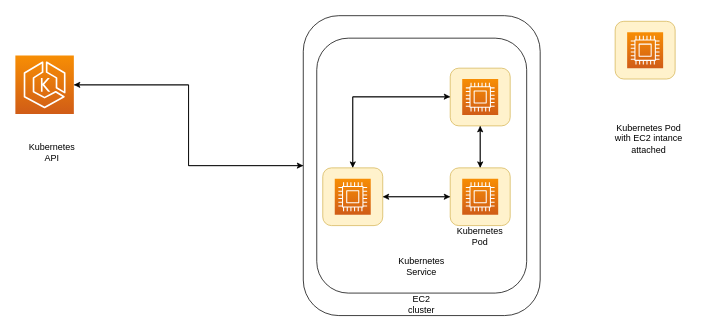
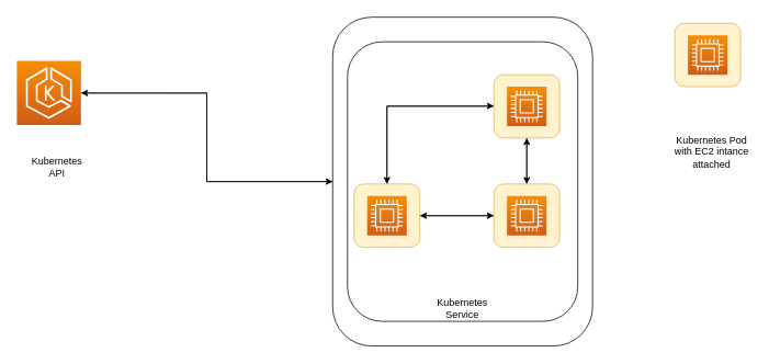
  <mxCell id="0" />
  <mxCell id="1" parent="0" />
  <mxCell id="2" style="edgeStyle=orthogonalEdgeStyle;rounded=0;orthogonalLoop=1;jettySize=auto;html=1;entryX=0;entryY=0.5;entryDx=0;entryDy=0;labelBackgroundColor=default;fontColor=default;strokeColor=default;" edge="1" parent="1" source="3" target="5"><mxGeometry relative="1" as="geometry" /></mxCell>
  <mxCell id="3" value="" style="sketch=0;points=[[0,0,0],[0.25,0,0],[0.5,0,0],[0.75,0,0],[1,0,0],[0,1,0],[0.25,1,0],[0.5,1,0],[0.75,1,0],[1,1,0],[0,0.25,0],[0,0.5,0],[0,0.75,0],[1,0.25,0],[1,0.5,0],[1,0.75,0]];outlineConnect=0;fontColor=#232F3E;gradientColor=#F78E04;gradientDirection=north;fillColor=#D05C17;strokeColor=#ffffff;dashed=0;verticalLabelPosition=bottom;verticalAlign=top;align=center;html=1;fontSize=12;fontStyle=0;aspect=fixed;shape=mxgraph.aws4.resourceIcon;resIcon=mxgraph.aws4.eks;" vertex="1" parent="1"><mxGeometry x="20" y="73.25" width="78" height="78" as="geometry" /></mxCell>
  <mxCell id="4" style="edgeStyle=orthogonalEdgeStyle;rounded=0;orthogonalLoop=1;jettySize=auto;html=1;entryX=1;entryY=0.5;entryDx=0;entryDy=0;entryPerimeter=0;labelBackgroundColor=default;fontColor=default;strokeColor=default;" edge="1" parent="1" source="5" target="3"><mxGeometry relative="1" as="geometry" /></mxCell>
  <mxCell id="5" value="" style="rounded=1;whiteSpace=wrap;html=1;fillColor=default;strokeColor=default;fontColor=default;" vertex="1" parent="1"><mxGeometry x="404" y="20" width="316" height="400" as="geometry" /></mxCell>
  <mxCell id="6" style="edgeStyle=orthogonalEdgeStyle;rounded=0;orthogonalLoop=1;jettySize=auto;html=1;entryX=0.5;entryY=0;entryDx=0;entryDy=0;labelBackgroundColor=default;fontColor=default;strokeColor=default;" edge="1" parent="1" source="8" target="12"><mxGeometry relative="1" as="geometry" /></mxCell>
  <mxCell id="7" style="edgeStyle=orthogonalEdgeStyle;rounded=0;orthogonalLoop=1;jettySize=auto;html=1;labelBackgroundColor=default;fontColor=default;strokeColor=default;" edge="1" parent="1" source="8" target="16"><mxGeometry relative="1" as="geometry" /></mxCell>
  <mxCell id="8" value="" style="rounded=1;whiteSpace=wrap;html=1;strokeColor=#d6b656;fillColor=#fff2cc;fontColor=default;" vertex="1" parent="1"><mxGeometry x="600" y="90" width="80" height="77" as="geometry" /></mxCell>
  <mxCell id="9" value="" style="sketch=0;points=[[0,0,0],[0.25,0,0],[0.5,0,0],[0.75,0,0],[1,0,0],[0,1,0],[0.25,1,0],[0.5,1,0],[0.75,1,0],[1,1,0],[0,0.25,0],[0,0.5,0],[0,0.75,0],[1,0.25,0],[1,0.5,0],[1,0.75,0]];outlineConnect=0;fontColor=default;gradientColor=#F78E04;gradientDirection=north;fillColor=#D05C17;strokeColor=#ffffff;dashed=0;verticalLabelPosition=bottom;verticalAlign=top;align=center;html=1;fontSize=12;fontStyle=0;aspect=fixed;shape=mxgraph.aws4.resourceIcon;resIcon=mxgraph.aws4.compute;" vertex="1" parent="1"><mxGeometry x="616" y="104.5" width="48" height="48" as="geometry" /></mxCell>
  <mxCell id="10" style="edgeStyle=orthogonalEdgeStyle;rounded=0;orthogonalLoop=1;jettySize=auto;html=1;labelBackgroundColor=default;fontColor=default;strokeColor=default;" edge="1" parent="1" source="12" target="16"><mxGeometry relative="1" as="geometry" /></mxCell>
  <mxCell id="11" style="edgeStyle=orthogonalEdgeStyle;rounded=0;orthogonalLoop=1;jettySize=auto;html=1;labelBackgroundColor=default;fontColor=default;strokeColor=default;" edge="1" parent="1" source="12" target="8"><mxGeometry relative="1" as="geometry" /></mxCell>
  <mxCell id="12" value="" style="rounded=1;whiteSpace=wrap;html=1;strokeColor=#d6b656;fillColor=#fff2cc;fontColor=default;" vertex="1" parent="1"><mxGeometry x="600" y="223" width="80" height="77" as="geometry" /></mxCell>
  <mxCell id="13" value="" style="sketch=0;points=[[0,0,0],[0.25,0,0],[0.5,0,0],[0.75,0,0],[1,0,0],[0,1,0],[0.25,1,0],[0.5,1,0],[0.75,1,0],[1,1,0],[0,0.25,0],[0,0.5,0],[0,0.75,0],[1,0.25,0],[1,0.5,0],[1,0.75,0]];outlineConnect=0;fontColor=default;gradientColor=#F78E04;gradientDirection=north;fillColor=#D05C17;strokeColor=#ffffff;dashed=0;verticalLabelPosition=bottom;verticalAlign=top;align=center;html=1;fontSize=12;fontStyle=0;aspect=fixed;shape=mxgraph.aws4.resourceIcon;resIcon=mxgraph.aws4.compute;" vertex="1" parent="1"><mxGeometry x="616" y="237.5" width="48" height="48" as="geometry" /></mxCell>
  <mxCell id="14" style="edgeStyle=orthogonalEdgeStyle;rounded=0;orthogonalLoop=1;jettySize=auto;html=1;labelBackgroundColor=default;fontColor=default;strokeColor=default;" edge="1" parent="1" source="16" target="12"><mxGeometry relative="1" as="geometry" /></mxCell>
  <mxCell id="15" style="edgeStyle=orthogonalEdgeStyle;rounded=0;orthogonalLoop=1;jettySize=auto;html=1;labelBackgroundColor=default;fontColor=default;strokeColor=default;" edge="1" parent="1" source="16"><mxGeometry relative="1" as="geometry"><mxPoint x="600" y="128" as="targetPoint" /><Array as="points"><mxPoint x="470" y="128" /><mxPoint x="600" y="128" /></Array></mxGeometry></mxCell>
  <mxCell id="16" value="" style="rounded=1;whiteSpace=wrap;html=1;strokeColor=#d6b656;fillColor=#fff2cc;fontColor=default;" vertex="1" parent="1"><mxGeometry x="430" y="223" width="80" height="77" as="geometry" /></mxCell>
  <mxCell id="17" value="" style="sketch=0;points=[[0,0,0],[0.25,0,0],[0.5,0,0],[0.75,0,0],[1,0,0],[0,1,0],[0.25,1,0],[0.5,1,0],[0.75,1,0],[1,1,0],[0,0.25,0],[0,0.5,0],[0,0.75,0],[1,0.25,0],[1,0.5,0],[1,0.75,0]];outlineConnect=0;fontColor=default;gradientColor=#F78E04;gradientDirection=north;fillColor=#D05C17;strokeColor=#ffffff;dashed=0;verticalLabelPosition=bottom;verticalAlign=top;align=center;html=1;fontSize=12;fontStyle=0;aspect=fixed;shape=mxgraph.aws4.resourceIcon;resIcon=mxgraph.aws4.compute;" vertex="1" parent="1"><mxGeometry x="446" y="237.5" width="48" height="48" as="geometry" /></mxCell>
  <mxCell id="18" value="" style="rounded=1;whiteSpace=wrap;html=1;strokeColor=#d6b656;fillColor=#fff2cc;fontColor=default;" vertex="1" parent="1"><mxGeometry x="820" y="27.5" width="80" height="77" as="geometry" /></mxCell>
  <mxCell id="19" value="" style="sketch=0;points=[[0,0,0],[0.25,0,0],[0.5,0,0],[0.75,0,0],[1,0,0],[0,1,0],[0.25,1,0],[0.5,1,0],[0.75,1,0],[1,1,0],[0,0.25,0],[0,0.5,0],[0,0.75,0],[1,0.25,0],[1,0.5,0],[1,0.75,0]];outlineConnect=0;fontColor=default;gradientColor=#F78E04;gradientDirection=north;fillColor=#D05C17;strokeColor=#ffffff;dashed=0;verticalLabelPosition=bottom;verticalAlign=top;align=center;html=1;fontSize=12;fontStyle=0;aspect=fixed;shape=mxgraph.aws4.resourceIcon;resIcon=mxgraph.aws4.compute;" vertex="1" parent="1"><mxGeometry x="836" y="42" width="48" height="48" as="geometry" /></mxCell>
  <mxCell id="20" value="" style="rounded=1;whiteSpace=wrap;html=1;fillColor=none;strokeColor=default;fontColor=default;" vertex="1" parent="1"><mxGeometry x="422" y="50" width="280" height="340" as="geometry" /></mxCell>
  <mxCell id="21" value="Kubernetes Pod with EC2 intance attached" style="text;html=1;strokeColor=none;fillColor=none;align=center;verticalAlign=middle;whiteSpace=wrap;rounded=0;fontColor=default;" vertex="1" parent="1"><mxGeometry x="817" y="160.75" width="96" height="45.5" as="geometry" /></mxCell>
- <mxCell id="22" value="EC2 cluster" style="text;html=1;strokeColor=none;fillColor=none;align=center;verticalAlign=middle;whiteSpace=wrap;rounded=0;fontColor=default;" vertex="1" parent="1"><mxGeometry x="532" y="390" width="60" height="30" as="geometry" /></mxCell>
- <mxCell id="23" value="Kubernetes Service" style="text;html=1;strokeColor=none;fillColor=none;align=center;verticalAlign=middle;whiteSpace=wrap;rounded=0;fontColor=default;" vertex="1" parent="1"><mxGeometry x="532" y="340" width="60" height="30" as="geometry" /></mxCell>
- <mxCell id="24" value="Kubernetes Pod" style="text;html=1;strokeColor=none;fillColor=none;align=center;verticalAlign=middle;whiteSpace=wrap;rounded=0;fontColor=default;" vertex="1" parent="1"><mxGeometry x="610" y="300" width="60" height="30" as="geometry" /></mxCell>
+ <mxCell id="23" value="Kubernetes Service" style="text;html=1;strokeColor=none;fillColor=none;align=center;verticalAlign=middle;whiteSpace=wrap;rounded=0;fontColor=default;" vertex="1" parent="1"><mxGeometry x="532" y="360" width="60" height="30" as="geometry" /></mxCell>
  <mxCell id="25" value="Kubernetes API" style="text;html=1;strokeColor=none;fillColor=none;align=center;verticalAlign=middle;whiteSpace=wrap;rounded=0;fontColor=default;" vertex="1" parent="1"><mxGeometry x="39" y="187" width="60" height="30" as="geometry" /></mxCell>
